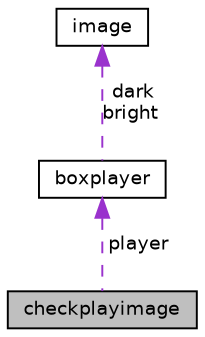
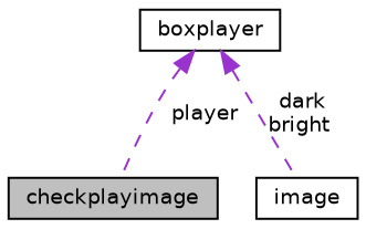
  digraph {
    node [color=black fillcolor=white fontname=Helvetica fontsize=10 shape=record style=filled]
    edge [color=darkorchid3 dir=back fontname=Helvetica fontsize=10 labelfontname=Helvetica labelfontsize=10 style=dashed]
    n1 [fillcolor=grey75 fontcolor=black height=0.2 label=checkplayimage width=0.4]
    n2 [height=0.2 label=image width=0.4]
    n3 [height=0.2 label=boxplayer width=0.4]
-   n2 -> n3 [label=" dark\nbright"]
+   n3 -> n2 [label=" dark\nbright"]
    n3 -> n1 [label=" player"]
  }
